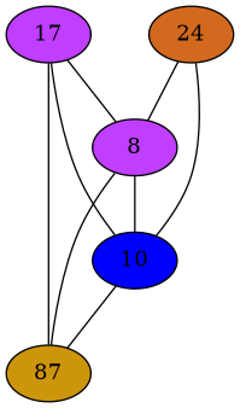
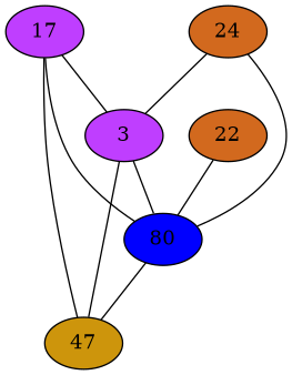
  strict graph {
    node [fillcolor=darkorchid1 style=filled]
    n1 [label=17]
-   n2 [label=8]
-   n3 [fillcolor=blue1 label=10]
-   n4 [fillcolor=darkgoldenrod3 label=87]
+   n2 [label=3]
+   n3 [fillcolor=blue1 label=80]
+   n4 [fillcolor=darkgoldenrod3 label=47]
+   n5 [fillcolor=chocolate label=22]
    n6 [fillcolor=chocolate label=24]
    n1 -- n2
    n1 -- n3
    n1 -- n4
    n2 -- n3
    n2 -- n4
    n3 -- n4
+   n5 -- n3
    n6 -- n2
    n6 -- n3
  }
